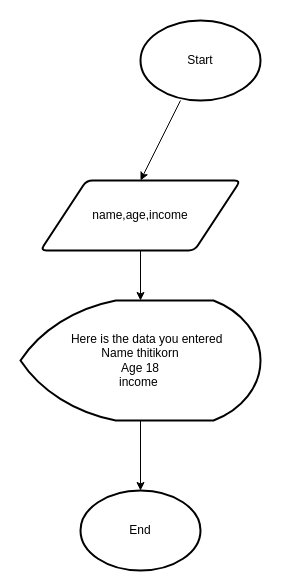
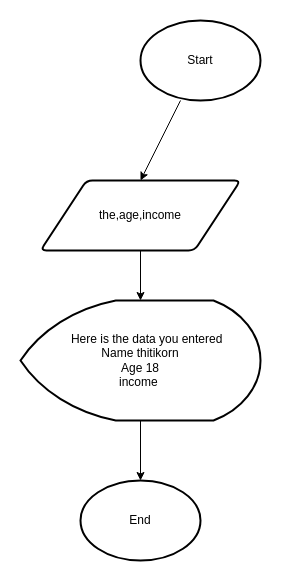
  <mxCell id="0" />
  <mxCell id="1" parent="0" />
  <mxCell id="2" style="edgeStyle=none;html=1;" parent="1" source="3" edge="1"><mxGeometry relative="1" as="geometry"><mxPoint x="140" y="180" as="targetPoint" /></mxGeometry></mxCell>
  <mxCell id="3" value="Start" style="strokeWidth=2;html=1;shape=mxgraph.flowchart.start_1;whiteSpace=wrap;" parent="1" vertex="1"><mxGeometry x="140" y="20" width="120" height="80" as="geometry" /></mxCell>
  <mxCell id="4" style="edgeStyle=none;html=1;entryX=0.5;entryY=0;entryDx=0;entryDy=0;entryPerimeter=0;" edge="1" parent="1" source="5" target="7"><mxGeometry relative="1" as="geometry" /></mxCell>
- <mxCell id="5" value="name,age,income" style="shape=parallelogram;html=1;strokeWidth=2;perimeter=parallelogramPerimeter;whiteSpace=wrap;rounded=1;arcSize=12;size=0.23;" vertex="1" parent="1"><mxGeometry x="40" y="180" width="200" height="70" as="geometry" /></mxCell>
+ <mxCell id="5" value="the,age,income" style="shape=parallelogram;html=1;strokeWidth=2;perimeter=parallelogramPerimeter;whiteSpace=wrap;rounded=1;arcSize=12;size=0.23;" vertex="1" parent="1"><mxGeometry x="40" y="180" width="200" height="70" as="geometry" /></mxCell>
  <mxCell id="6" style="edgeStyle=none;html=1;" edge="1" parent="1" source="7" target="8"><mxGeometry relative="1" as="geometry" /></mxCell>
  <mxCell id="7" value="&lt;div&gt;&amp;nbsp; &amp;nbsp; Here is the data you entered&lt;/div&gt;&lt;div&gt;&lt;span style=&quot;background-color: initial;&quot;&gt;Name thitikorn&lt;/span&gt;&lt;br&gt;&lt;/div&gt;&lt;div&gt;Age 18&lt;/div&gt;&lt;div&gt;income&amp;nbsp;&lt;/div&gt;" style="strokeWidth=2;html=1;shape=mxgraph.flowchart.display;whiteSpace=wrap;" vertex="1" parent="1"><mxGeometry x="20" y="300" width="240" height="120" as="geometry" /></mxCell>
- <mxCell id="8" value="End" style="strokeWidth=2;html=1;shape=mxgraph.flowchart.start_1;whiteSpace=wrap;" vertex="1" parent="1"><mxGeometry x="80" y="490" width="120" height="80" as="geometry" /></mxCell>
+ <mxCell id="8" value="End" style="strokeWidth=2;html=1;shape=mxgraph.flowchart.start_1;whiteSpace=wrap;" vertex="1" parent="1"><mxGeometry x="80" y="480" width="120" height="80" as="geometry" /></mxCell>
